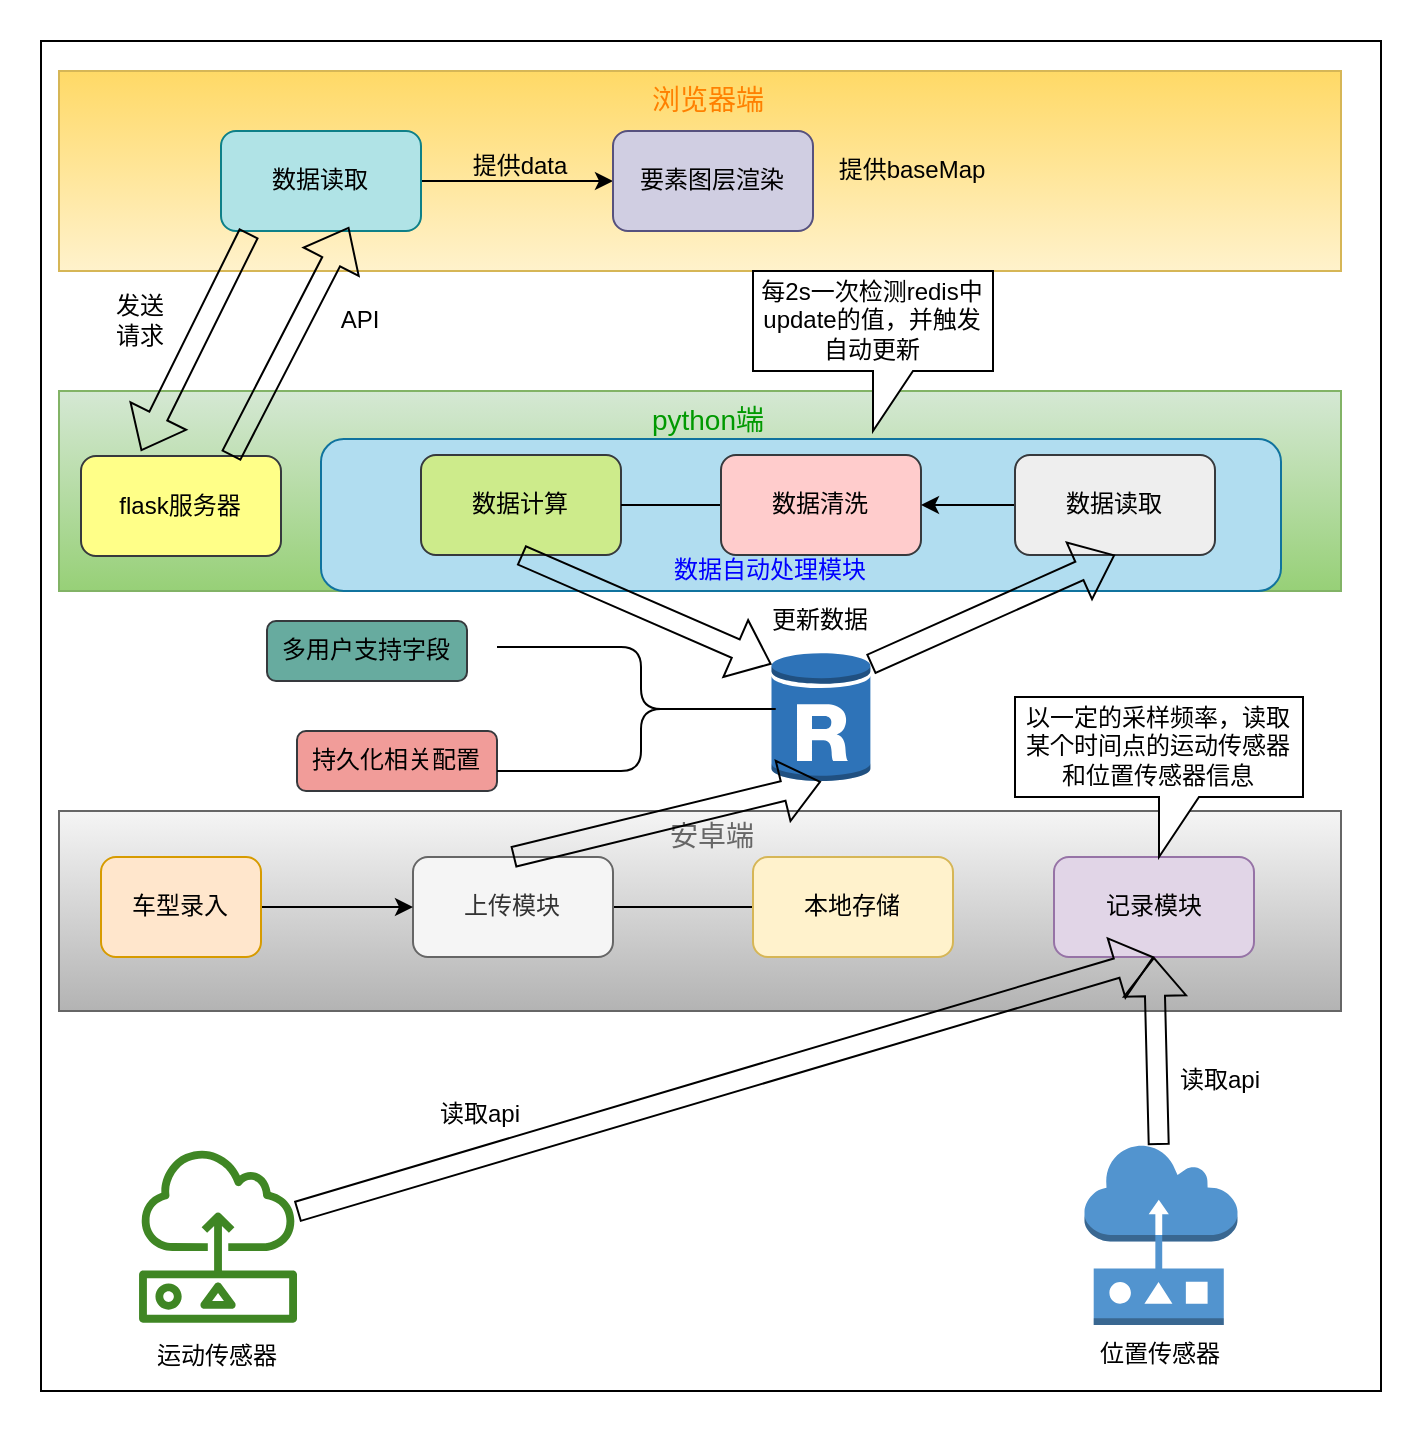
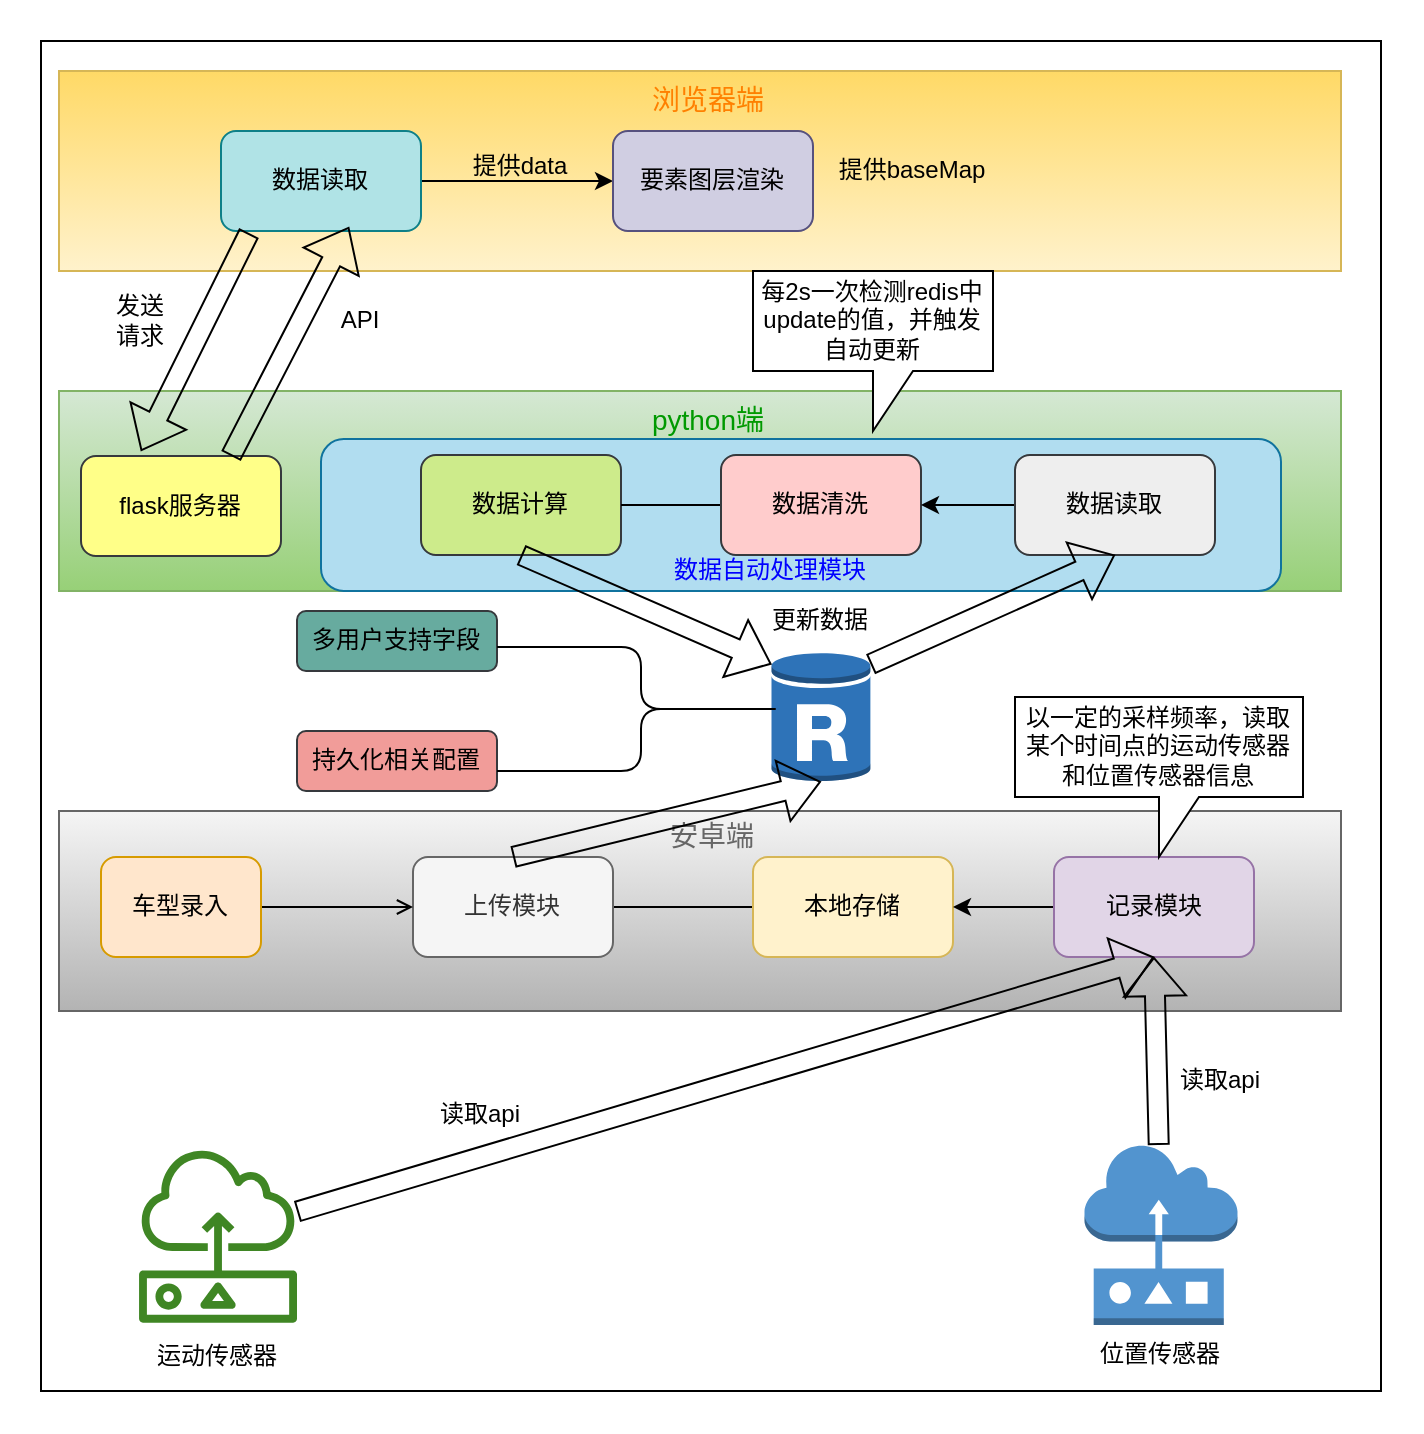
  <mxCell id="0" />
  <mxCell id="1" parent="0" />
  <mxCell id="2" value="" style="rounded=0;whiteSpace=wrap;html=1;" parent="1" vertex="1"><mxGeometry x="20" y="20" width="670" height="675" as="geometry" /></mxCell>
  <mxCell id="3" value="" style="rounded=0;whiteSpace=wrap;html=1;fillColor=#fff2cc;gradientColor=#ffd966;strokeColor=#d6b656;gradientDirection=north;" parent="1" vertex="1"><mxGeometry x="29" y="35" width="641" height="100" as="geometry" /></mxCell>
  <mxCell id="4" value="浏览器端" style="text;html=1;strokeColor=none;fillColor=none;align=center;verticalAlign=middle;whiteSpace=wrap;rounded=0;fontSize=14;fontColor=#FF8000;" parent="1" vertex="1"><mxGeometry x="324" y="35" width="60" height="30" as="geometry" /></mxCell>
  <mxCell id="5" value="" style="rounded=0;whiteSpace=wrap;html=1;fillColor=#d5e8d4;gradientColor=#97d077;strokeColor=#82b366;" parent="1" vertex="1"><mxGeometry x="29" y="195" width="641" height="100" as="geometry" /></mxCell>
  <mxCell id="6" value="python端" style="text;html=1;strokeColor=none;fillColor=none;align=center;verticalAlign=middle;whiteSpace=wrap;rounded=0;fontColor=#009900;fontSize=14;" parent="1" vertex="1"><mxGeometry x="324" y="195" width="60" height="30" as="geometry" /></mxCell>
  <mxCell id="7" value="" style="outlineConnect=0;dashed=0;verticalLabelPosition=bottom;verticalAlign=top;align=center;html=1;shape=mxgraph.aws3.rds_db_instance_read_replica;fillColor=#2E73B8;gradientColor=none;" parent="1" vertex="1"><mxGeometry x="385.25" y="325" width="49.5" height="66" as="geometry" /></mxCell>
  <mxCell id="8" value="flask服务器" style="rounded=1;whiteSpace=wrap;html=1;fillColor=#ffff88;strokeColor=#36393d;" parent="1" vertex="1"><mxGeometry x="40" y="227.5" width="100" height="50" as="geometry" /></mxCell>
  <mxCell id="9" value="" style="rounded=1;whiteSpace=wrap;html=1;fillColor=#b1ddf0;strokeColor=#10739e;" parent="1" vertex="1"><mxGeometry x="160" y="219" width="480" height="76" as="geometry" /></mxCell>
  <mxCell id="10" value="数据计算" style="rounded=1;whiteSpace=wrap;html=1;fillColor=#cdeb8b;strokeColor=#36393d;" parent="1" vertex="1"><mxGeometry x="210" y="227" width="100" height="50" as="geometry" /></mxCell>
  <mxCell id="11" style="edgeStyle=orthogonalEdgeStyle;rounded=0;orthogonalLoop=1;jettySize=auto;html=1;exitX=0;exitY=0.5;exitDx=0;exitDy=0;entryX=1;entryY=0.5;entryDx=0;entryDy=0;endArrow=none;" parent="1" source="12" target="10" edge="1"><mxGeometry relative="1" as="geometry" /></mxCell>
  <mxCell id="12" value="数据清洗" style="rounded=1;whiteSpace=wrap;html=1;fillColor=#ffcccc;strokeColor=#36393d;" parent="1" vertex="1"><mxGeometry x="360" y="227" width="100" height="50" as="geometry" /></mxCell>
  <mxCell id="13" style="edgeStyle=orthogonalEdgeStyle;rounded=0;orthogonalLoop=1;jettySize=auto;html=1;exitX=0;exitY=0.5;exitDx=0;exitDy=0;entryX=1;entryY=0.5;entryDx=0;entryDy=0;" parent="1" source="14" target="12" edge="1"><mxGeometry relative="1" as="geometry" /></mxCell>
  <mxCell id="14" value="数据读取" style="rounded=1;whiteSpace=wrap;html=1;fillColor=#eeeeee;strokeColor=#36393d;" parent="1" vertex="1"><mxGeometry x="507" y="227" width="100" height="50" as="geometry" /></mxCell>
  <mxCell id="15" value="数据自动处理模块" style="text;html=1;strokeColor=none;fillColor=none;align=center;verticalAlign=middle;whiteSpace=wrap;rounded=0;fontColor=#0000FF;" parent="1" vertex="1"><mxGeometry x="320" y="275" width="130" height="20" as="geometry" /></mxCell>
  <mxCell id="16" value="" style="shape=flexArrow;endArrow=classic;html=1;rounded=0;entryX=0.5;entryY=1;entryDx=0;entryDy=0;exitX=1;exitY=0.1;exitDx=0;exitDy=0;exitPerimeter=0;" parent="1" source="7" target="14" edge="1"><mxGeometry width="50" height="50" relative="1" as="geometry"><mxPoint x="401" y="375" as="sourcePoint" /><mxPoint x="570" y="295" as="targetPoint" /></mxGeometry></mxCell>
  <mxCell id="17" value="" style="rounded=0;whiteSpace=wrap;html=1;fillColor=#f5f5f5;gradientColor=#b3b3b3;strokeColor=#666666;gradientDirection=south;" parent="1" vertex="1"><mxGeometry x="29" y="405" width="641" height="100" as="geometry" /></mxCell>
  <mxCell id="18" value="安卓端" style="text;html=1;strokeColor=none;fillColor=none;align=center;verticalAlign=middle;whiteSpace=wrap;rounded=0;fontColor=#666666;fontSize=14;" parent="1" vertex="1"><mxGeometry x="326" y="403" width="60" height="30" as="geometry" /></mxCell>
  <mxCell id="19" value="" style="outlineConnect=0;dashed=0;verticalLabelPosition=bottom;verticalAlign=top;align=center;html=1;shape=mxgraph.aws3.sensor;fillColor=#5294CF;gradientColor=none;" parent="1" vertex="1"><mxGeometry x="541.75" y="572" width="76.5" height="90" as="geometry" /></mxCell>
  <mxCell id="20" value="" style="sketch=0;outlineConnect=0;fontColor=#232F3E;gradientColor=none;fillColor=#3F8624;strokeColor=none;dashed=0;verticalLabelPosition=bottom;verticalAlign=top;align=center;html=1;fontSize=12;fontStyle=0;aspect=fixed;pointerEvents=1;shape=mxgraph.aws4.sensor;" parent="1" vertex="1"><mxGeometry x="69.03" y="573" width="78.97" height="88" as="geometry" /></mxCell>
  <mxCell id="21" value="运动传感器" style="text;html=1;strokeColor=none;fillColor=none;align=center;verticalAlign=middle;whiteSpace=wrap;rounded=0;" parent="1" vertex="1"><mxGeometry x="73.15" y="663" width="70.73" height="30" as="geometry" /></mxCell>
  <mxCell id="22" value="位置传感器" style="text;html=1;strokeColor=none;fillColor=none;align=center;verticalAlign=middle;whiteSpace=wrap;rounded=0;" parent="1" vertex="1"><mxGeometry x="543.25" y="661" width="73.5" height="32" as="geometry" /></mxCell>
  <mxCell id="23" style="edgeStyle=orthogonalEdgeStyle;rounded=0;orthogonalLoop=1;jettySize=auto;html=1;exitX=0;exitY=0.5;exitDx=0;exitDy=0;entryX=1;entryY=0.5;entryDx=0;entryDy=0;endArrow=none;" parent="1" source="24" target="27" edge="1"><mxGeometry relative="1" as="geometry" /></mxCell>
  <mxCell id="24" value="本地存储" style="rounded=1;whiteSpace=wrap;html=1;fillColor=#fff2cc;strokeColor=#d6b656;" parent="1" vertex="1"><mxGeometry x="376" y="428" width="100" height="50" as="geometry" /></mxCell>
+ <mxCell id="25" style="edgeStyle=orthogonalEdgeStyle;rounded=0;orthogonalLoop=1;jettySize=auto;html=1;exitX=0;exitY=0.5;exitDx=0;exitDy=0;" parent="1" source="26" target="24" edge="1"><mxGeometry relative="1" as="geometry" /></mxCell>
  <mxCell id="26" value="记录模块" style="rounded=1;whiteSpace=wrap;html=1;fillColor=#e1d5e7;strokeColor=#9673a6;" parent="1" vertex="1"><mxGeometry x="526.5" y="428" width="100" height="50" as="geometry" /></mxCell>
  <mxCell id="27" value="上传模块" style="rounded=1;whiteSpace=wrap;html=1;fillColor=#f5f5f5;fontColor=#333333;strokeColor=#666666;" parent="1" vertex="1"><mxGeometry x="206" y="428" width="100" height="50" as="geometry" /></mxCell>
- <mxCell id="28" style="edgeStyle=orthogonalEdgeStyle;rounded=0;orthogonalLoop=1;jettySize=auto;html=1;exitX=1;exitY=0.5;exitDx=0;exitDy=0;entryX=0;entryY=0.5;entryDx=0;entryDy=0;" parent="1" source="29" target="27" edge="1"><mxGeometry relative="1" as="geometry" /></mxCell>
+ <mxCell id="28" style="edgeStyle=orthogonalEdgeStyle;rounded=0;orthogonalLoop=1;jettySize=auto;html=1;exitX=1;exitY=0.5;exitDx=0;exitDy=0;entryX=0;entryY=0.5;entryDx=0;entryDy=0;endArrow=open;" parent="1" source="29" target="27" edge="1"><mxGeometry relative="1" as="geometry" /></mxCell>
  <mxCell id="29" value="车型录入" style="rounded=1;whiteSpace=wrap;html=1;fillColor=#ffe6cc;strokeColor=#d79b00;" parent="1" vertex="1"><mxGeometry x="50" y="428" width="80" height="50" as="geometry" /></mxCell>
  <mxCell id="30" style="edgeStyle=orthogonalEdgeStyle;rounded=0;orthogonalLoop=1;jettySize=auto;html=1;exitX=1;exitY=0.5;exitDx=0;exitDy=0;" parent="1" source="31" target="34" edge="1"><mxGeometry relative="1" as="geometry" /></mxCell>
  <mxCell id="31" value="数据读取" style="rounded=1;whiteSpace=wrap;html=1;aspect=fixed;fillColor=#b0e3e6;strokeColor=#0e8088;" parent="1" vertex="1"><mxGeometry x="110" y="65" width="100" height="50" as="geometry" /></mxCell>
  <mxCell id="32" value="持久化相关配置" style="rounded=1;whiteSpace=wrap;html=1;fillColor=#F19C99;strokeColor=#36393d;" parent="1" vertex="1"><mxGeometry x="148" y="365" width="100" height="30" as="geometry" /></mxCell>
- <mxCell id="33" value="多用户支持字段" style="rounded=1;whiteSpace=wrap;html=1;fillColor=#67AB9F;strokeColor=#36393d;" parent="1" vertex="1"><mxGeometry x="133" y="310" width="100" height="30" as="geometry" /></mxCell>
+ <mxCell id="33" value="多用户支持字段" style="rounded=1;whiteSpace=wrap;html=1;fillColor=#67AB9F;strokeColor=#36393d;" parent="1" vertex="1"><mxGeometry x="148" y="305" width="100" height="30" as="geometry" /></mxCell>
  <mxCell id="34" value="要素图层渲染" style="rounded=1;whiteSpace=wrap;html=1;fillColor=#d0cee2;strokeColor=#56517e;" parent="1" vertex="1"><mxGeometry x="306" y="65" width="100" height="50" as="geometry" /></mxCell>
  <mxCell id="35" value="提供baseMap" style="text;html=1;strokeColor=none;fillColor=none;align=center;verticalAlign=middle;whiteSpace=wrap;rounded=0;" parent="1" vertex="1"><mxGeometry x="416" y="75" width="80" height="20" as="geometry" /></mxCell>
  <mxCell id="36" value="提供data" style="text;html=1;strokeColor=none;fillColor=none;align=center;verticalAlign=middle;whiteSpace=wrap;rounded=0;" parent="1" vertex="1"><mxGeometry x="220" y="70" width="80" height="25" as="geometry" /></mxCell>
  <mxCell id="37" value="每2s一次检测redis中update的值，并触发自动更新" style="shape=callout;whiteSpace=wrap;html=1;perimeter=calloutPerimeter;" parent="1" vertex="1"><mxGeometry x="376" y="135" width="120" height="80" as="geometry" /></mxCell>
  <mxCell id="38" value="" style="shape=flexArrow;endArrow=classic;html=1;rounded=0;entryX=0.64;entryY=0.96;entryDx=0;entryDy=0;entryPerimeter=0;exitX=0.75;exitY=0;exitDx=0;exitDy=0;" parent="1" source="8" target="31" edge="1"><mxGeometry width="50" height="50" relative="1" as="geometry"><mxPoint x="90" y="225" as="sourcePoint" /><mxPoint x="140" y="175" as="targetPoint" /></mxGeometry></mxCell>
  <mxCell id="39" value="" style="shape=flexArrow;endArrow=classic;html=1;rounded=0;exitX=0.14;exitY=1.02;exitDx=0;exitDy=0;exitPerimeter=0;" parent="1" source="31" edge="1"><mxGeometry width="50" height="50" relative="1" as="geometry"><mxPoint x="-20" y="205" as="sourcePoint" /><mxPoint x="70" y="225" as="targetPoint" /></mxGeometry></mxCell>
  <mxCell id="40" value="发送&lt;br&gt;请求" style="text;html=1;strokeColor=none;fillColor=none;align=center;verticalAlign=middle;whiteSpace=wrap;rounded=0;" parent="1" vertex="1"><mxGeometry x="40" y="145" width="60" height="30" as="geometry" /></mxCell>
  <mxCell id="41" value="API" style="text;html=1;strokeColor=none;fillColor=none;align=center;verticalAlign=middle;whiteSpace=wrap;rounded=0;" parent="1" vertex="1"><mxGeometry x="150" y="145" width="60" height="30" as="geometry" /></mxCell>
  <mxCell id="42" value="" style="shape=flexArrow;endArrow=classic;html=1;rounded=0;exitX=0.5;exitY=1;exitDx=0;exitDy=0;entryX=0;entryY=0.1;entryDx=0;entryDy=0;entryPerimeter=0;" parent="1" source="10" target="7" edge="1"><mxGeometry width="50" height="50" relative="1" as="geometry"><mxPoint x="270" y="415" as="sourcePoint" /><mxPoint x="400" y="375" as="targetPoint" /></mxGeometry></mxCell>
  <mxCell id="43" value="更新数据" style="text;html=1;strokeColor=none;fillColor=none;align=center;verticalAlign=middle;whiteSpace=wrap;rounded=0;" parent="1" vertex="1"><mxGeometry x="380" y="295" width="60" height="30" as="geometry" /></mxCell>
  <mxCell id="44" value="" style="shape=curlyBracket;whiteSpace=wrap;html=1;rounded=1;flipH=1;labelPosition=right;verticalLabelPosition=middle;align=left;verticalAlign=middle;" parent="1" vertex="1"><mxGeometry x="248" y="323" width="144" height="62" as="geometry" /></mxCell>
  <mxCell id="45" value="以一定的采样频率，读取某个时间点的运动传感器和位置传感器信息" style="shape=callout;whiteSpace=wrap;html=1;perimeter=calloutPerimeter;" parent="1" vertex="1"><mxGeometry x="507" y="348" width="144" height="80" as="geometry" /></mxCell>
  <mxCell id="46" value="" style="shape=flexArrow;endArrow=classic;html=1;rounded=0;entryX=0.5;entryY=1;entryDx=0;entryDy=0;" parent="1" source="20" target="26" edge="1"><mxGeometry width="50" height="50" relative="1" as="geometry"><mxPoint x="240" y="585" as="sourcePoint" /><mxPoint x="290" y="535" as="targetPoint" /></mxGeometry></mxCell>
  <mxCell id="47" value="" style="shape=flexArrow;endArrow=classic;html=1;rounded=0;entryX=0.5;entryY=1;entryDx=0;entryDy=0;" parent="1" source="19" target="26" edge="1"><mxGeometry width="50" height="50" relative="1" as="geometry"><mxPoint x="420" y="625" as="sourcePoint" /><mxPoint x="470" y="575" as="targetPoint" /></mxGeometry></mxCell>
  <mxCell id="48" value="读取api" style="text;html=1;strokeColor=none;fillColor=none;align=center;verticalAlign=middle;whiteSpace=wrap;rounded=0;" parent="1" vertex="1"><mxGeometry x="210" y="542" width="60" height="30" as="geometry" /></mxCell>
  <mxCell id="49" value="读取api" style="text;html=1;strokeColor=none;fillColor=none;align=center;verticalAlign=middle;whiteSpace=wrap;rounded=0;" parent="1" vertex="1"><mxGeometry x="580" y="525" width="60" height="30" as="geometry" /></mxCell>
  <mxCell id="50" value="" style="shape=flexArrow;endArrow=classic;html=1;rounded=0;entryX=0.5;entryY=0.99;entryDx=0;entryDy=0;entryPerimeter=0;exitX=0.5;exitY=0;exitDx=0;exitDy=0;" parent="1" source="27" target="7" edge="1"><mxGeometry width="50" height="50" relative="1" as="geometry"><mxPoint x="320" y="435" as="sourcePoint" /><mxPoint x="370" y="385" as="targetPoint" /></mxGeometry></mxCell>
